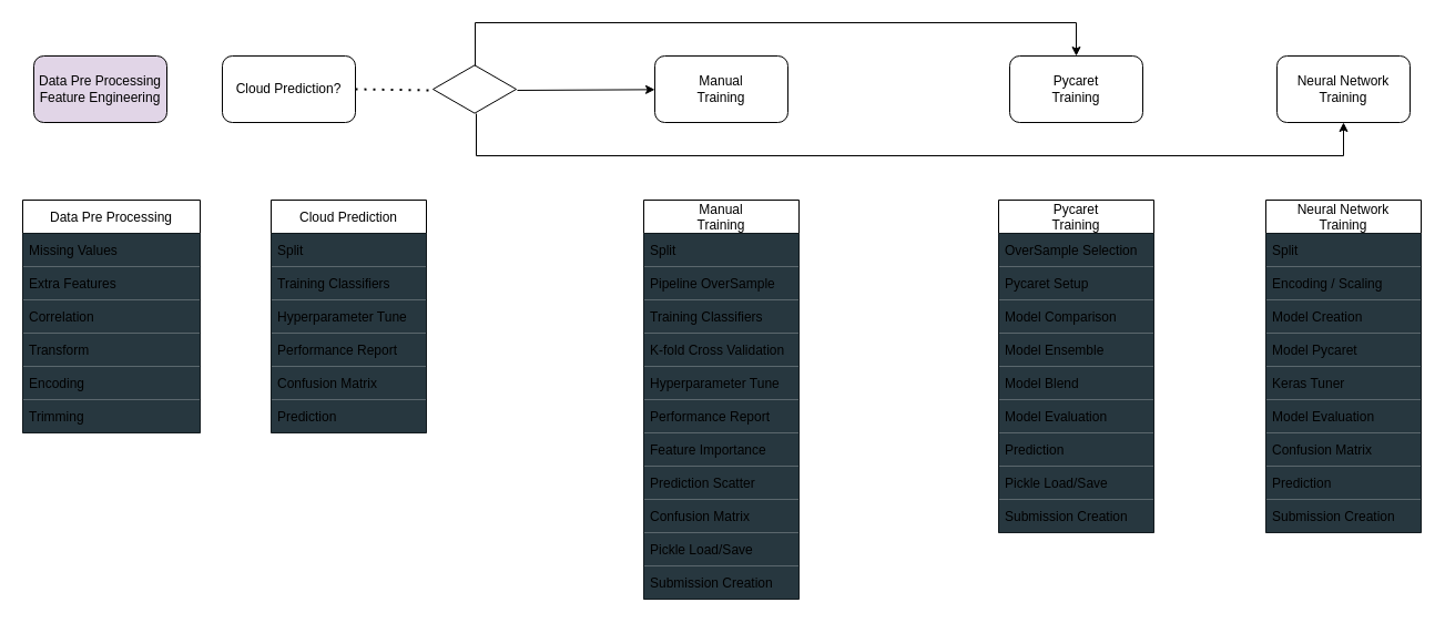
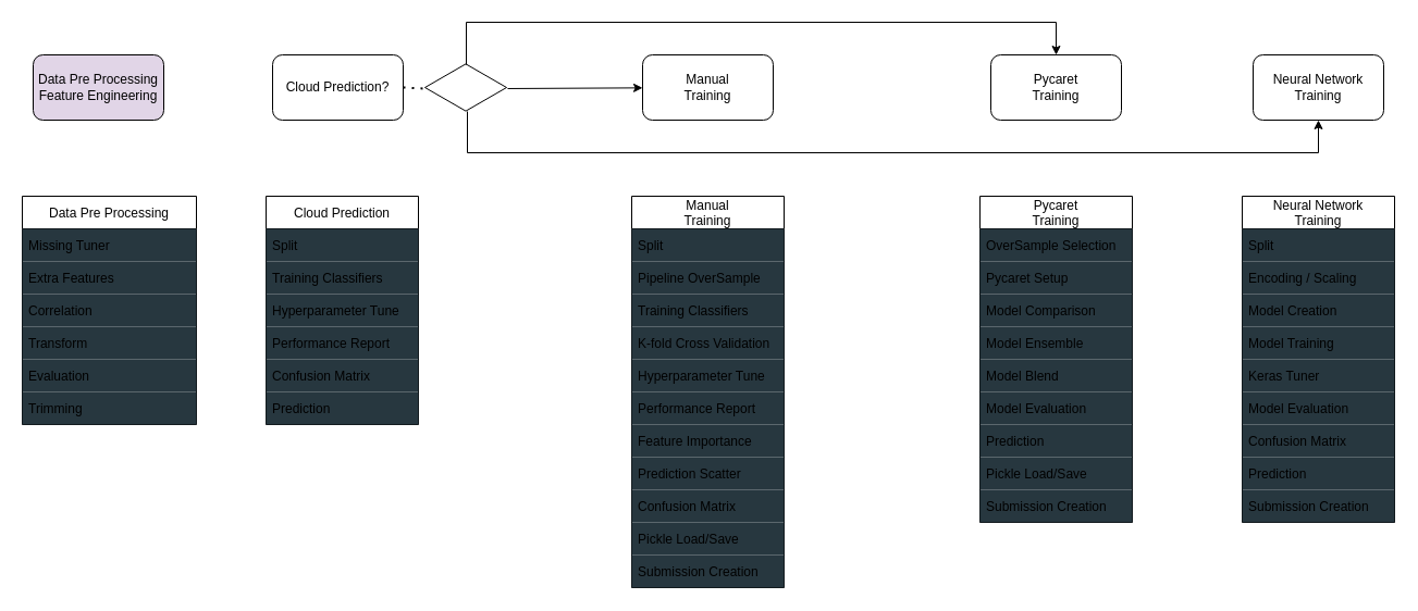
  <mxCell id="0" />
  <mxCell id="1" parent="0" />
  <mxCell id="2" value="Data Pre Processing&lt;br&gt;Feature Engineering" style="rounded=1;whiteSpace=wrap;html=1;fillColor=#e1d5e7;" vertex="1" parent="1"><mxGeometry x="30" y="50" width="120" height="60" as="geometry" /></mxCell>
  <mxCell id="3" value="Manual&lt;br&gt;Training" style="rounded=1;whiteSpace=wrap;html=1;" vertex="1" parent="1"><mxGeometry x="590" y="50" width="120" height="60" as="geometry" /></mxCell>
  <mxCell id="4" value="Data Pre Processing" style="swimlane;fontStyle=0;childLayout=stackLayout;horizontal=1;startSize=30;horizontalStack=0;resizeParent=1;resizeParentMax=0;resizeLast=0;collapsible=1;marginBottom=0;" vertex="1" parent="1"><mxGeometry x="20" y="180" width="160" height="210" as="geometry"><mxRectangle x="150" y="190" width="50" height="30" as="alternateBounds" /></mxGeometry></mxCell>
- <mxCell id="5" value="Missing Values" style="text;strokeColor=none;fillColor=#27373F;align=left;verticalAlign=middle;spacingLeft=4;spacingRight=4;overflow=hidden;points=[[0,0.5],[1,0.5]];portConstraint=eastwest;rotatable=0;" vertex="1" parent="4"><mxGeometry y="30" width="160" height="30" as="geometry" /></mxCell>
+ <mxCell id="5" value="Missing Tuner" style="text;strokeColor=none;fillColor=#27373F;align=left;verticalAlign=middle;spacingLeft=4;spacingRight=4;overflow=hidden;points=[[0,0.5],[1,0.5]];portConstraint=eastwest;rotatable=0;" vertex="1" parent="4"><mxGeometry y="30" width="160" height="30" as="geometry" /></mxCell>
  <mxCell id="6" value="Extra Features" style="text;strokeColor=none;fillColor=#27373F;align=left;verticalAlign=middle;spacingLeft=4;spacingRight=4;overflow=hidden;points=[[0,0.5],[1,0.5]];portConstraint=eastwest;rotatable=0;" vertex="1" parent="4"><mxGeometry y="60" width="160" height="30" as="geometry" /></mxCell>
  <mxCell id="7" value="Correlation" style="text;strokeColor=none;fillColor=#27373F;align=left;verticalAlign=middle;spacingLeft=4;spacingRight=4;overflow=hidden;points=[[0,0.5],[1,0.5]];portConstraint=eastwest;rotatable=0;" vertex="1" parent="4"><mxGeometry y="90" width="160" height="30" as="geometry" /></mxCell>
  <mxCell id="8" value="Transform" style="text;strokeColor=none;fillColor=#27373F;align=left;verticalAlign=middle;spacingLeft=4;spacingRight=4;overflow=hidden;points=[[0,0.5],[1,0.5]];portConstraint=eastwest;rotatable=0;" vertex="1" parent="4"><mxGeometry y="120" width="160" height="30" as="geometry" /></mxCell>
- <mxCell id="9" value="Encoding" style="text;strokeColor=none;fillColor=#27373F;align=left;verticalAlign=middle;spacingLeft=4;spacingRight=4;overflow=hidden;points=[[0,0.5],[1,0.5]];portConstraint=eastwest;rotatable=0;" vertex="1" parent="4"><mxGeometry y="150" width="160" height="30" as="geometry" /></mxCell>
+ <mxCell id="9" value="Evaluation" style="text;strokeColor=none;fillColor=#27373F;align=left;verticalAlign=middle;spacingLeft=4;spacingRight=4;overflow=hidden;points=[[0,0.5],[1,0.5]];portConstraint=eastwest;rotatable=0;" vertex="1" parent="4"><mxGeometry y="150" width="160" height="30" as="geometry" /></mxCell>
  <mxCell id="10" value="Trimming" style="text;strokeColor=none;fillColor=#27373F;align=left;verticalAlign=middle;spacingLeft=4;spacingRight=4;overflow=hidden;points=[[0,0.5],[1,0.5]];portConstraint=eastwest;rotatable=0;" vertex="1" parent="4"><mxGeometry y="180" width="160" height="30" as="geometry" /></mxCell>
  <mxCell id="11" value="Pycaret&lt;br&gt;Training" style="rounded=1;whiteSpace=wrap;html=1;" vertex="1" parent="1"><mxGeometry x="910" y="50" width="120" height="60" as="geometry" /></mxCell>
  <mxCell id="12" value="Neural Network&lt;br&gt;Training" style="rounded=1;whiteSpace=wrap;html=1;" vertex="1" parent="1"><mxGeometry x="1151" y="50" width="120" height="60" as="geometry" /></mxCell>
  <mxCell id="13" value="" style="html=1;whiteSpace=wrap;aspect=fixed;shape=isoRectangle;" vertex="1" parent="1"><mxGeometry x="390" y="57.5" width="75" height="45" as="geometry" /></mxCell>
  <mxCell id="14" value="" style="endArrow=classic;html=1;rounded=0;exitX=0.507;exitY=0.033;exitDx=0;exitDy=0;exitPerimeter=0;entryX=0.5;entryY=0;entryDx=0;entryDy=0;" edge="1" parent="1" source="13" target="11"><mxGeometry width="50" height="50" relative="1" as="geometry"><mxPoint x="430" y="250" as="sourcePoint" /><mxPoint x="440" y="-20" as="targetPoint" /><Array as="points"><mxPoint x="428" y="20" /><mxPoint x="970" y="20" /></Array></mxGeometry></mxCell>
  <mxCell id="15" value="" style="endArrow=classic;html=1;rounded=0;exitX=1.013;exitY=0.522;exitDx=0;exitDy=0;exitPerimeter=0;" edge="1" parent="1" source="13" target="3"><mxGeometry width="50" height="50" relative="1" as="geometry"><mxPoint x="430" y="250" as="sourcePoint" /><mxPoint x="480" y="200" as="targetPoint" /></mxGeometry></mxCell>
  <mxCell id="16" value="" style="endArrow=classic;html=1;rounded=0;exitX=0.52;exitY=0.989;exitDx=0;exitDy=0;exitPerimeter=0;entryX=0.5;entryY=1;entryDx=0;entryDy=0;" edge="1" parent="1" source="13" target="12"><mxGeometry width="50" height="50" relative="1" as="geometry"><mxPoint x="248" y="140" as="sourcePoint" /><mxPoint x="1010" y="110" as="targetPoint" /><Array as="points"><mxPoint x="429" y="140" /><mxPoint x="1211" y="140" /></Array></mxGeometry></mxCell>
  <mxCell id="17" value="Manual&#10;Training" style="swimlane;fontStyle=0;childLayout=stackLayout;horizontal=1;startSize=30;horizontalStack=0;resizeParent=1;resizeParentMax=0;resizeLast=0;collapsible=1;marginBottom=0;" vertex="1" parent="1"><mxGeometry x="580" y="180" width="140" height="360" as="geometry" /></mxCell>
  <mxCell id="18" value="Split" style="text;strokeColor=none;fillColor=#27373F;align=left;verticalAlign=middle;spacingLeft=4;spacingRight=4;overflow=hidden;points=[[0,0.5],[1,0.5]];portConstraint=eastwest;rotatable=0;" vertex="1" parent="17"><mxGeometry y="30" width="140" height="30" as="geometry" /></mxCell>
  <mxCell id="19" value="Pipeline OverSample" style="text;strokeColor=none;fillColor=#27373F;align=left;verticalAlign=middle;spacingLeft=4;spacingRight=4;overflow=hidden;points=[[0,0.5],[1,0.5]];portConstraint=eastwest;rotatable=0;" vertex="1" parent="17"><mxGeometry y="60" width="140" height="30" as="geometry" /></mxCell>
  <mxCell id="20" value="Training Classifiers" style="text;strokeColor=none;fillColor=#27373F;align=left;verticalAlign=middle;spacingLeft=4;spacingRight=4;overflow=hidden;points=[[0,0.5],[1,0.5]];portConstraint=eastwest;rotatable=0;" vertex="1" parent="17"><mxGeometry y="90" width="140" height="30" as="geometry" /></mxCell>
  <mxCell id="21" value="K-fold Cross Validation" style="text;strokeColor=none;fillColor=#27373F;align=left;verticalAlign=middle;spacingLeft=4;spacingRight=4;overflow=hidden;points=[[0,0.5],[1,0.5]];portConstraint=eastwest;rotatable=0;" vertex="1" parent="17"><mxGeometry y="120" width="140" height="30" as="geometry" /></mxCell>
  <mxCell id="22" value="Hyperparameter Tune" style="text;strokeColor=none;fillColor=#27373F;align=left;verticalAlign=middle;spacingLeft=4;spacingRight=4;overflow=hidden;points=[[0,0.5],[1,0.5]];portConstraint=eastwest;rotatable=0;" vertex="1" parent="17"><mxGeometry y="150" width="140" height="30" as="geometry" /></mxCell>
  <mxCell id="23" value="Performance Report" style="text;strokeColor=none;fillColor=#27373F;align=left;verticalAlign=middle;spacingLeft=4;spacingRight=4;overflow=hidden;points=[[0,0.5],[1,0.5]];portConstraint=eastwest;rotatable=0;" vertex="1" parent="17"><mxGeometry y="180" width="140" height="30" as="geometry" /></mxCell>
  <mxCell id="24" value="Feature Importance" style="text;strokeColor=none;fillColor=#27373F;align=left;verticalAlign=middle;spacingLeft=4;spacingRight=4;overflow=hidden;points=[[0,0.5],[1,0.5]];portConstraint=eastwest;rotatable=0;" vertex="1" parent="17"><mxGeometry y="210" width="140" height="30" as="geometry" /></mxCell>
  <mxCell id="25" value="Prediction Scatter" style="text;strokeColor=none;fillColor=#27373F;align=left;verticalAlign=middle;spacingLeft=4;spacingRight=4;overflow=hidden;points=[[0,0.5],[1,0.5]];portConstraint=eastwest;rotatable=0;" vertex="1" parent="17"><mxGeometry y="240" width="140" height="30" as="geometry" /></mxCell>
  <mxCell id="26" value="Confusion Matrix" style="text;strokeColor=none;fillColor=#27373F;align=left;verticalAlign=middle;spacingLeft=4;spacingRight=4;overflow=hidden;points=[[0,0.5],[1,0.5]];portConstraint=eastwest;rotatable=0;" vertex="1" parent="17"><mxGeometry y="270" width="140" height="30" as="geometry" /></mxCell>
  <mxCell id="27" value="Pickle Load/Save" style="text;strokeColor=none;fillColor=#27373F;align=left;verticalAlign=middle;spacingLeft=4;spacingRight=4;overflow=hidden;points=[[0,0.5],[1,0.5]];portConstraint=eastwest;rotatable=0;" vertex="1" parent="17"><mxGeometry y="300" width="140" height="30" as="geometry" /></mxCell>
  <mxCell id="28" value="Submission Creation" style="text;strokeColor=none;fillColor=#27373F;align=left;verticalAlign=middle;spacingLeft=4;spacingRight=4;overflow=hidden;points=[[0,0.5],[1,0.5]];portConstraint=eastwest;rotatable=0;" vertex="1" parent="17"><mxGeometry y="330" width="140" height="30" as="geometry" /></mxCell>
  <mxCell id="29" value="Pycaret&#10;Training" style="swimlane;fontStyle=0;childLayout=stackLayout;horizontal=1;startSize=30;horizontalStack=0;resizeParent=1;resizeParentMax=0;resizeLast=0;collapsible=1;marginBottom=0;" vertex="1" parent="1"><mxGeometry x="900" y="180" width="140" height="300" as="geometry" /></mxCell>
  <mxCell id="30" value="OverSample Selection" style="text;strokeColor=none;fillColor=#27373F;align=left;verticalAlign=middle;spacingLeft=4;spacingRight=4;overflow=hidden;points=[[0,0.5],[1,0.5]];portConstraint=eastwest;rotatable=0;" vertex="1" parent="29"><mxGeometry y="30" width="140" height="30" as="geometry" /></mxCell>
  <mxCell id="31" value="Pycaret Setup" style="text;strokeColor=none;fillColor=#27373F;align=left;verticalAlign=middle;spacingLeft=4;spacingRight=4;overflow=hidden;points=[[0,0.5],[1,0.5]];portConstraint=eastwest;rotatable=0;" vertex="1" parent="29"><mxGeometry y="60" width="140" height="30" as="geometry" /></mxCell>
  <mxCell id="32" value="Model Comparison" style="text;strokeColor=none;fillColor=#27373F;align=left;verticalAlign=middle;spacingLeft=4;spacingRight=4;overflow=hidden;points=[[0,0.5],[1,0.5]];portConstraint=eastwest;rotatable=0;" vertex="1" parent="29"><mxGeometry y="90" width="140" height="30" as="geometry" /></mxCell>
  <mxCell id="33" value="Model Ensemble " style="text;strokeColor=none;fillColor=#27373F;align=left;verticalAlign=middle;spacingLeft=4;spacingRight=4;overflow=hidden;points=[[0,0.5],[1,0.5]];portConstraint=eastwest;rotatable=0;" vertex="1" parent="29"><mxGeometry y="120" width="140" height="30" as="geometry" /></mxCell>
  <mxCell id="34" value="Model Blend" style="text;strokeColor=none;fillColor=#27373F;align=left;verticalAlign=middle;spacingLeft=4;spacingRight=4;overflow=hidden;points=[[0,0.5],[1,0.5]];portConstraint=eastwest;rotatable=0;" vertex="1" parent="29"><mxGeometry y="150" width="140" height="30" as="geometry" /></mxCell>
  <mxCell id="35" value="Model Evaluation" style="text;strokeColor=none;fillColor=#27373F;align=left;verticalAlign=middle;spacingLeft=4;spacingRight=4;overflow=hidden;points=[[0,0.5],[1,0.5]];portConstraint=eastwest;rotatable=0;" vertex="1" parent="29"><mxGeometry y="180" width="140" height="30" as="geometry" /></mxCell>
  <mxCell id="36" value="Prediction" style="text;strokeColor=none;fillColor=#27373F;align=left;verticalAlign=middle;spacingLeft=4;spacingRight=4;overflow=hidden;points=[[0,0.5],[1,0.5]];portConstraint=eastwest;rotatable=0;" vertex="1" parent="29"><mxGeometry y="210" width="140" height="30" as="geometry" /></mxCell>
  <mxCell id="37" value="Pickle Load/Save" style="text;strokeColor=none;fillColor=#27373F;align=left;verticalAlign=middle;spacingLeft=4;spacingRight=4;overflow=hidden;points=[[0,0.5],[1,0.5]];portConstraint=eastwest;rotatable=0;" vertex="1" parent="29"><mxGeometry y="240" width="140" height="30" as="geometry" /></mxCell>
  <mxCell id="38" value="Submission Creation" style="text;strokeColor=none;fillColor=#27373F;align=left;verticalAlign=middle;spacingLeft=4;spacingRight=4;overflow=hidden;points=[[0,0.5],[1,0.5]];portConstraint=eastwest;rotatable=0;" vertex="1" parent="29"><mxGeometry y="270" width="140" height="30" as="geometry" /></mxCell>
  <mxCell id="39" value="Neural Network&#10;Training" style="swimlane;fontStyle=0;childLayout=stackLayout;horizontal=1;startSize=30;horizontalStack=0;resizeParent=1;resizeParentMax=0;resizeLast=0;collapsible=1;marginBottom=0;" vertex="1" parent="1"><mxGeometry x="1141" y="180" width="140" height="300" as="geometry" /></mxCell>
  <mxCell id="40" value="Split" style="text;strokeColor=none;fillColor=#27373F;align=left;verticalAlign=middle;spacingLeft=4;spacingRight=4;overflow=hidden;points=[[0,0.5],[1,0.5]];portConstraint=eastwest;rotatable=0;" vertex="1" parent="39"><mxGeometry y="30" width="140" height="30" as="geometry" /></mxCell>
  <mxCell id="41" value="Encoding / Scaling" style="text;strokeColor=none;fillColor=#27373F;align=left;verticalAlign=middle;spacingLeft=4;spacingRight=4;overflow=hidden;points=[[0,0.5],[1,0.5]];portConstraint=eastwest;rotatable=0;" vertex="1" parent="39"><mxGeometry y="60" width="140" height="30" as="geometry" /></mxCell>
  <mxCell id="42" value="Model Creation" style="text;strokeColor=none;fillColor=#27373F;align=left;verticalAlign=middle;spacingLeft=4;spacingRight=4;overflow=hidden;points=[[0,0.5],[1,0.5]];portConstraint=eastwest;rotatable=0;" vertex="1" parent="39"><mxGeometry y="90" width="140" height="30" as="geometry" /></mxCell>
- <mxCell id="43" value="Model Pycaret" style="text;strokeColor=none;fillColor=#27373F;align=left;verticalAlign=middle;spacingLeft=4;spacingRight=4;overflow=hidden;points=[[0,0.5],[1,0.5]];portConstraint=eastwest;rotatable=0;" vertex="1" parent="39"><mxGeometry y="120" width="140" height="30" as="geometry" /></mxCell>
+ <mxCell id="43" value="Model Training" style="text;strokeColor=none;fillColor=#27373F;align=left;verticalAlign=middle;spacingLeft=4;spacingRight=4;overflow=hidden;points=[[0,0.5],[1,0.5]];portConstraint=eastwest;rotatable=0;" vertex="1" parent="39"><mxGeometry y="120" width="140" height="30" as="geometry" /></mxCell>
  <mxCell id="44" value="Keras Tuner" style="text;strokeColor=none;fillColor=#27373F;align=left;verticalAlign=middle;spacingLeft=4;spacingRight=4;overflow=hidden;points=[[0,0.5],[1,0.5]];portConstraint=eastwest;rotatable=0;" vertex="1" parent="39"><mxGeometry y="150" width="140" height="30" as="geometry" /></mxCell>
  <mxCell id="45" value="Model Evaluation" style="text;strokeColor=none;fillColor=#27373F;align=left;verticalAlign=middle;spacingLeft=4;spacingRight=4;overflow=hidden;points=[[0,0.5],[1,0.5]];portConstraint=eastwest;rotatable=0;" vertex="1" parent="39"><mxGeometry y="180" width="140" height="30" as="geometry" /></mxCell>
  <mxCell id="46" value="Confusion Matrix" style="text;strokeColor=none;fillColor=#27373F;align=left;verticalAlign=middle;spacingLeft=4;spacingRight=4;overflow=hidden;points=[[0,0.5],[1,0.5]];portConstraint=eastwest;rotatable=0;" vertex="1" parent="39"><mxGeometry y="210" width="140" height="30" as="geometry" /></mxCell>
  <mxCell id="47" value="Prediction" style="text;strokeColor=none;fillColor=#27373F;align=left;verticalAlign=middle;spacingLeft=4;spacingRight=4;overflow=hidden;points=[[0,0.5],[1,0.5]];portConstraint=eastwest;rotatable=0;" vertex="1" parent="39"><mxGeometry y="240" width="140" height="30" as="geometry" /></mxCell>
  <mxCell id="48" value="Submission Creation" style="text;strokeColor=none;fillColor=#27373F;align=left;verticalAlign=middle;spacingLeft=4;spacingRight=4;overflow=hidden;points=[[0,0.5],[1,0.5]];portConstraint=eastwest;rotatable=0;" vertex="1" parent="39"><mxGeometry y="270" width="140" height="30" as="geometry" /></mxCell>
- <mxCell id="49" value="Cloud Prediction?" style="rounded=1;whiteSpace=wrap;html=1;" vertex="1" parent="1"><mxGeometry x="200" y="50" width="120" height="60" as="geometry" /></mxCell>
+ <mxCell id="49" value="Cloud Prediction?" style="rounded=1;whiteSpace=wrap;html=1;" vertex="1" parent="1"><mxGeometry x="250" y="50" width="120" height="60" as="geometry" /></mxCell>
  <mxCell id="50" value="" style="endArrow=none;dashed=1;html=1;dashPattern=1 3;strokeWidth=2;rounded=0;exitX=1;exitY=0.5;exitDx=0;exitDy=0;" edge="1" parent="1" source="49"><mxGeometry width="50" height="50" relative="1" as="geometry"><mxPoint x="410" y="230" as="sourcePoint" /><mxPoint x="389" y="81" as="targetPoint" /></mxGeometry></mxCell>
  <mxCell id="51" value="Cloud Prediction" style="swimlane;fontStyle=0;childLayout=stackLayout;horizontal=1;startSize=30;horizontalStack=0;resizeParent=1;resizeParentMax=0;resizeLast=0;collapsible=1;marginBottom=0;" vertex="1" parent="1"><mxGeometry x="244" y="180" width="140" height="210" as="geometry" /></mxCell>
  <mxCell id="52" value="Split" style="text;strokeColor=none;fillColor=#27373F;align=left;verticalAlign=middle;spacingLeft=4;spacingRight=4;overflow=hidden;points=[[0,0.5],[1,0.5]];portConstraint=eastwest;rotatable=0;" vertex="1" parent="51"><mxGeometry y="30" width="140" height="30" as="geometry" /></mxCell>
  <mxCell id="53" value="Training Classifiers" style="text;strokeColor=none;fillColor=#27373F;align=left;verticalAlign=middle;spacingLeft=4;spacingRight=4;overflow=hidden;points=[[0,0.5],[1,0.5]];portConstraint=eastwest;rotatable=0;" vertex="1" parent="51"><mxGeometry y="60" width="140" height="30" as="geometry" /></mxCell>
  <mxCell id="54" value="Hyperparameter Tune" style="text;strokeColor=none;fillColor=#27373F;align=left;verticalAlign=middle;spacingLeft=4;spacingRight=4;overflow=hidden;points=[[0,0.5],[1,0.5]];portConstraint=eastwest;rotatable=0;" vertex="1" parent="51"><mxGeometry y="90" width="140" height="30" as="geometry" /></mxCell>
  <mxCell id="55" value="Performance Report" style="text;strokeColor=none;fillColor=#27373F;align=left;verticalAlign=middle;spacingLeft=4;spacingRight=4;overflow=hidden;points=[[0,0.5],[1,0.5]];portConstraint=eastwest;rotatable=0;" vertex="1" parent="51"><mxGeometry y="120" width="140" height="30" as="geometry" /></mxCell>
  <mxCell id="56" value="Confusion Matrix" style="text;strokeColor=none;fillColor=#27373F;align=left;verticalAlign=middle;spacingLeft=4;spacingRight=4;overflow=hidden;points=[[0,0.5],[1,0.5]];portConstraint=eastwest;rotatable=0;" vertex="1" parent="51"><mxGeometry y="150" width="140" height="30" as="geometry" /></mxCell>
  <mxCell id="57" value="Prediction" style="text;strokeColor=none;fillColor=#27373F;align=left;verticalAlign=middle;spacingLeft=4;spacingRight=4;overflow=hidden;points=[[0,0.5],[1,0.5]];portConstraint=eastwest;rotatable=0;" vertex="1" parent="51"><mxGeometry y="180" width="140" height="30" as="geometry" /></mxCell>
